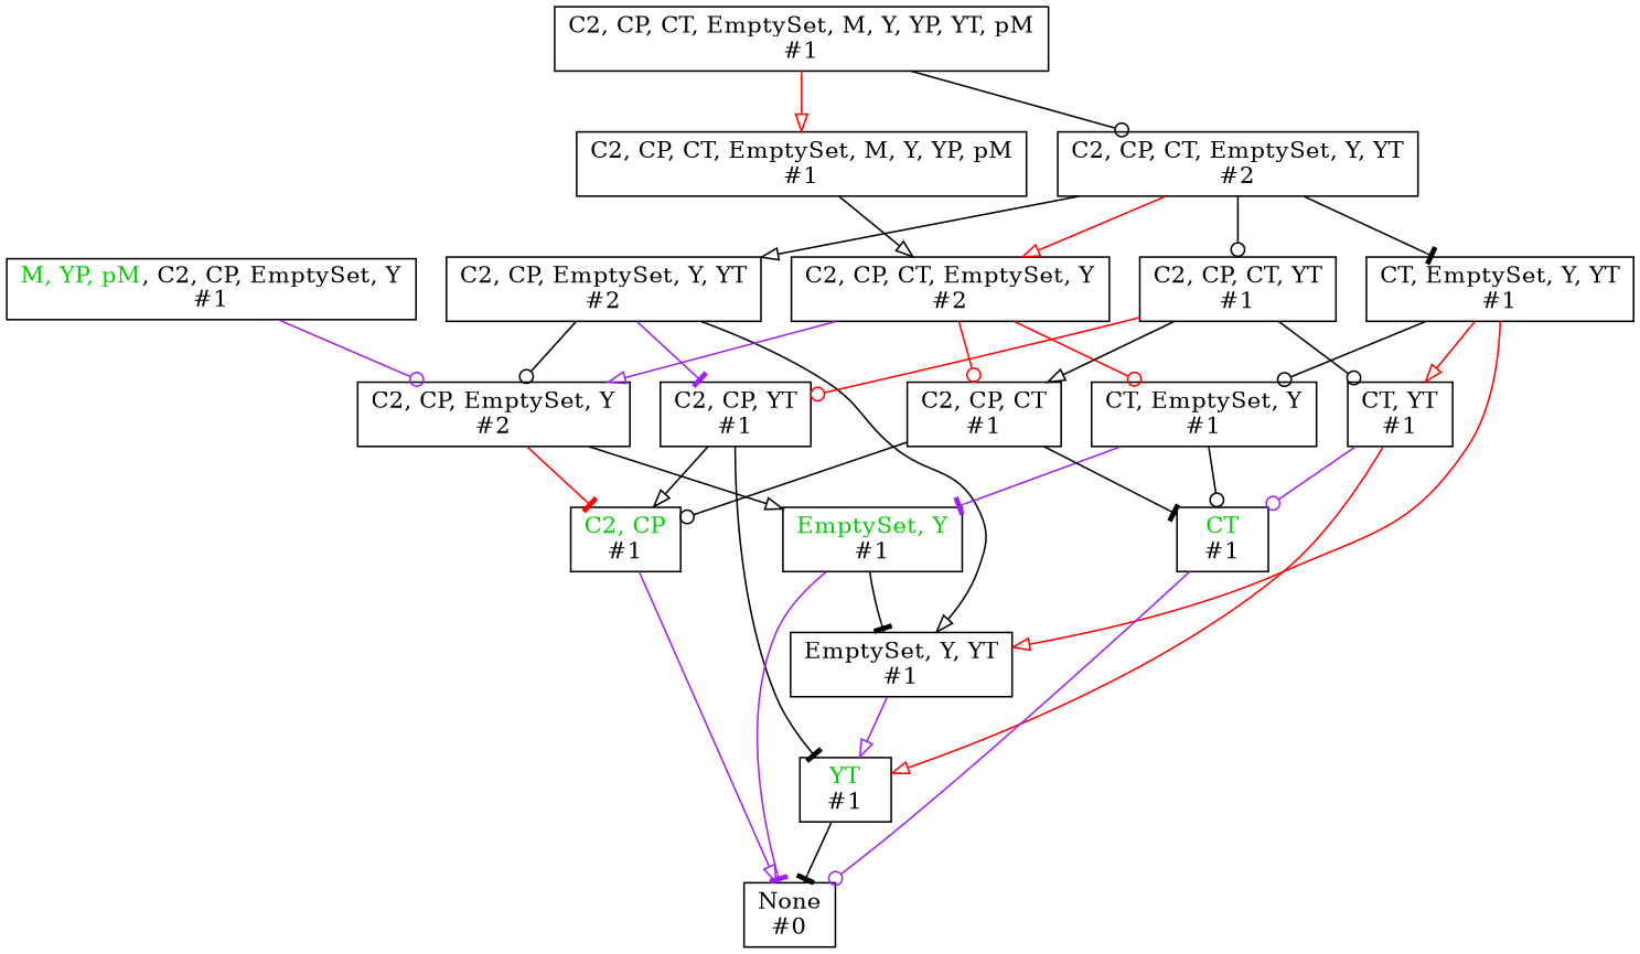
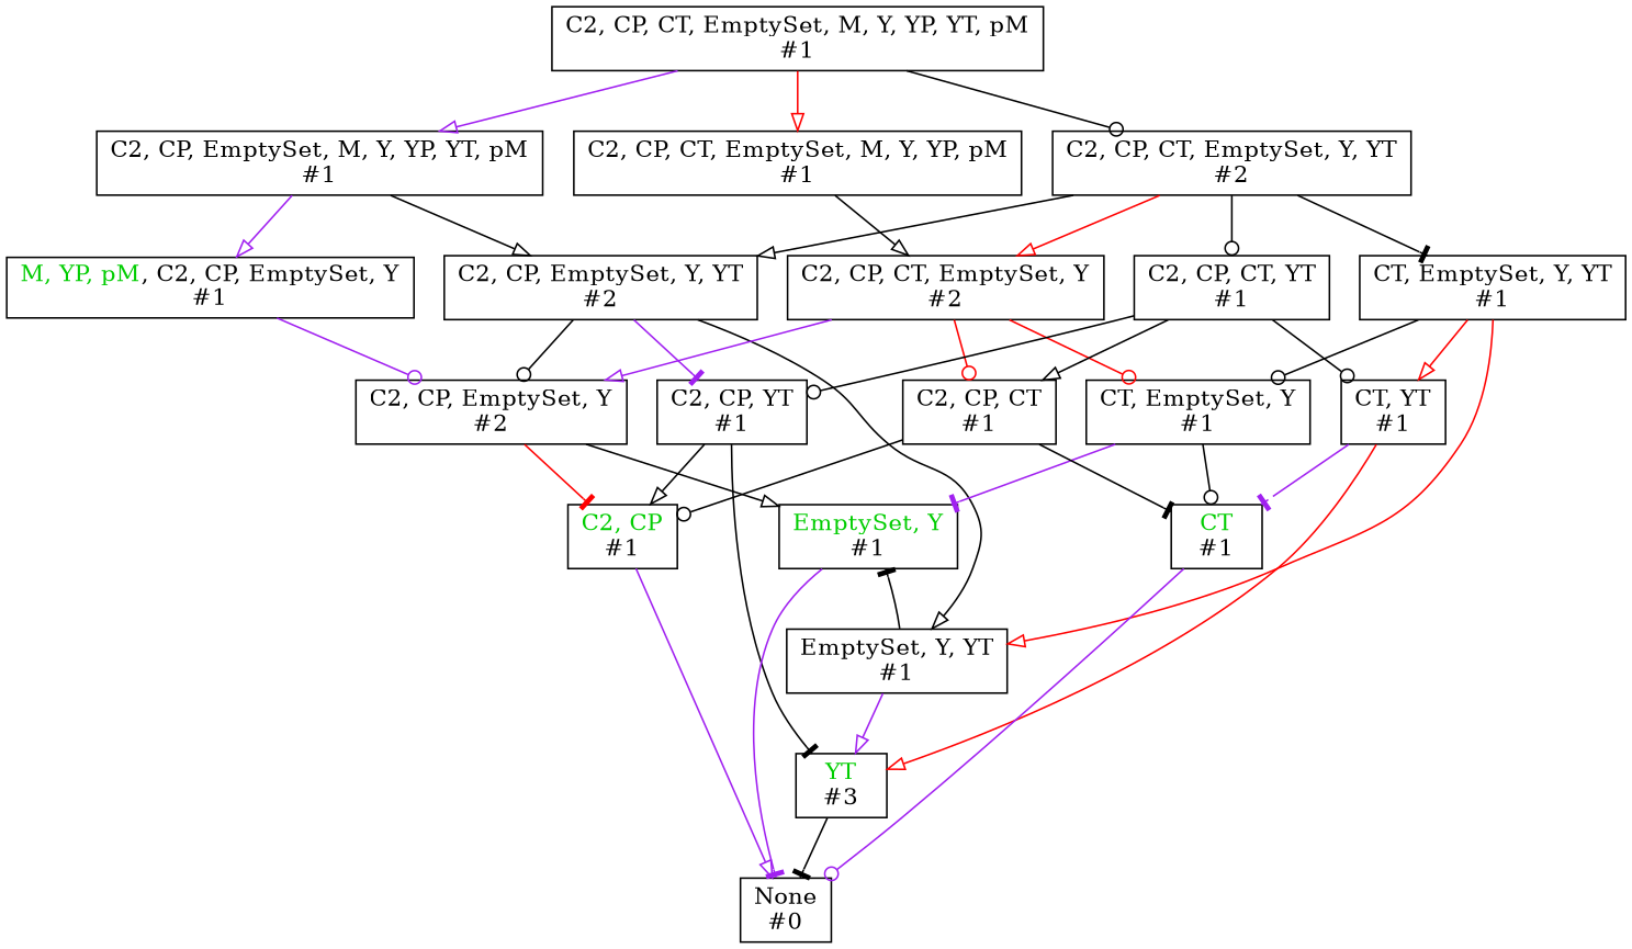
  strict digraph {
    node [shape=box]
    edge [arrowhead=onormal color=black]
    n1 [label=<C2, CP, CT, EmptySet, M, Y, YP, YT, pM<br/>#1>]
+   n2 [label=<C2, CP, EmptySet, M, Y, YP, YT, pM<br/>#1>]
    n3 [label=<C2, CP, CT, EmptySet, M, Y, YP, pM<br/>#1>]
    n4 [label=<C2, CP, CT, EmptySet, Y, YT<br/>#2>]
    n5 [label=<<font color='green3'>M, YP, pM</font>, C2, CP, EmptySet, Y<br/>#1>]
    n6 [label=<C2, CP, EmptySet, Y, YT<br/>#2>]
    n7 [label=<C2, CP, CT, EmptySet, Y<br/>#2>]
    n8 [label=<CT, EmptySet, Y, YT<br/>#1>]
    n9 [label=<C2, CP, CT, YT<br/>#1>]
    n10 [label=<C2, CP, EmptySet, Y<br/>#2>]
    n11 [label=<EmptySet, Y, YT<br/>#1>]
    n12 [label=<C2, CP, YT<br/>#1>]
    n13 [label=<CT, EmptySet, Y<br/>#1>]
    n14 [label=<C2, CP, CT<br/>#1>]
    n15 [label=<<font color='green3'>C2, CP</font><br/>#1>]
    n16 [label=<<font color='green3'>EmptySet, Y</font><br/>#1>]
    n17 [label=<CT, YT<br/>#1>]
    n18 [label=<<font color='green3'>CT</font><br/>#1>]
-   n19 [label=<<font color='green3'>YT</font><br/>#1>]
+   n19 [label=<<font color='green3'>YT</font><br/>#3>]
    n20 [label=<None<br/>#0>]
+   n1 -> n2 [color=purple]
    n1 -> n3 [color=red]
    n1 -> n4 [arrowhead=odot]
+   n2 -> n5 [color=purple]
+   n2 -> n6
    n3 -> n7
    n4 -> n6
    n4 -> n7 [color=red]
    n4 -> n8 [arrowhead=tee]
    n4 -> n9 [arrowhead=odot]
    n5 -> n10 [arrowhead=odot color=purple]
    n6 -> n10 [arrowhead=odot]
    n6 -> n11
    n6 -> n12 [arrowhead=tee color=purple]
    n7 -> n10 [color=purple]
    n7 -> n13 [arrowhead=odot color=red]
    n7 -> n14 [arrowhead=odot color=red]
    n8 -> n11 [color=red]
    n8 -> n13 [arrowhead=odot]
    n8 -> n17 [color=red]
-   n9 -> n12 [arrowhead=odot color=red]
+   n9 -> n12 [arrowhead=odot]
    n9 -> n14
    n9 -> n17 [arrowhead=odot]
    n10 -> n15 [arrowhead=tee color=red]
    n10 -> n16
-   n16 -> n11 [arrowhead=tee]
+   n11 -> n16 [arrowhead=tee]
    n11 -> n19 [color=purple]
    n12 -> n15
    n12 -> n19 [arrowhead=tee]
    n13 -> n16 [arrowhead=tee color=purple]
    n13 -> n18 [arrowhead=odot]
    n14 -> n15 [arrowhead=odot]
    n14 -> n18 [arrowhead=tee]
    n15 -> n20 [color=purple]
    n16 -> n20 [arrowhead=tee color=purple]
-   n17 -> n18 [arrowhead=odot color=purple]
+   n17 -> n18 [arrowhead=tee color=purple]
    n17 -> n19 [color=red]
    n18 -> n20 [arrowhead=odot color=purple]
    n19 -> n20 [arrowhead=tee]
  }
